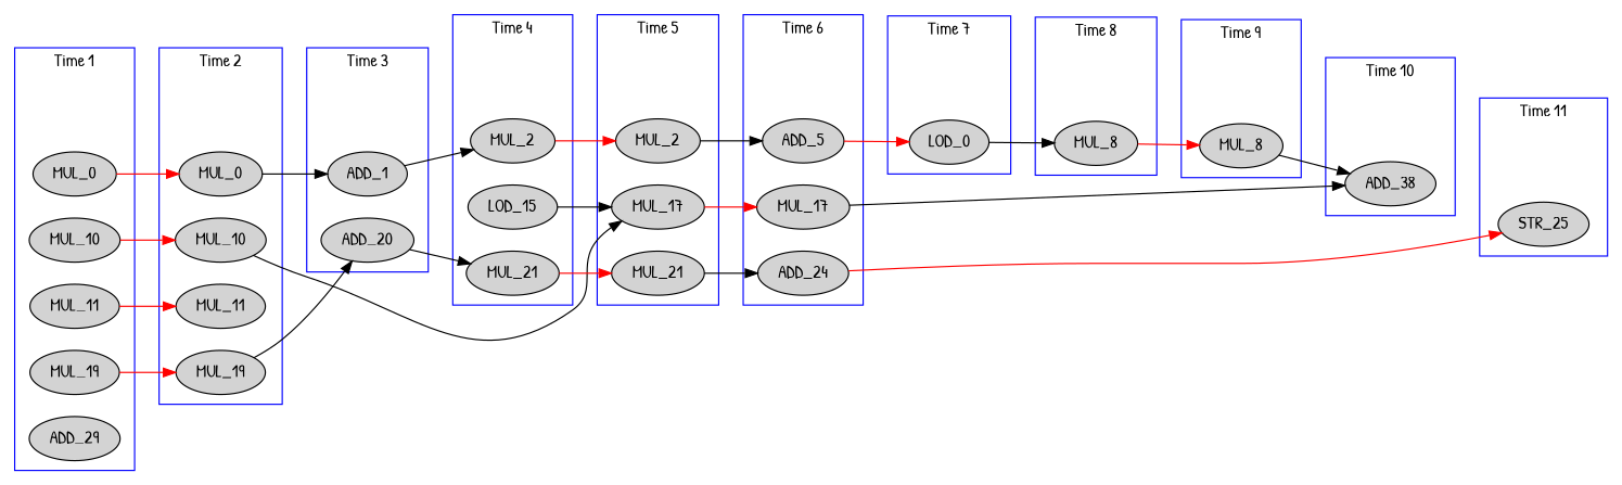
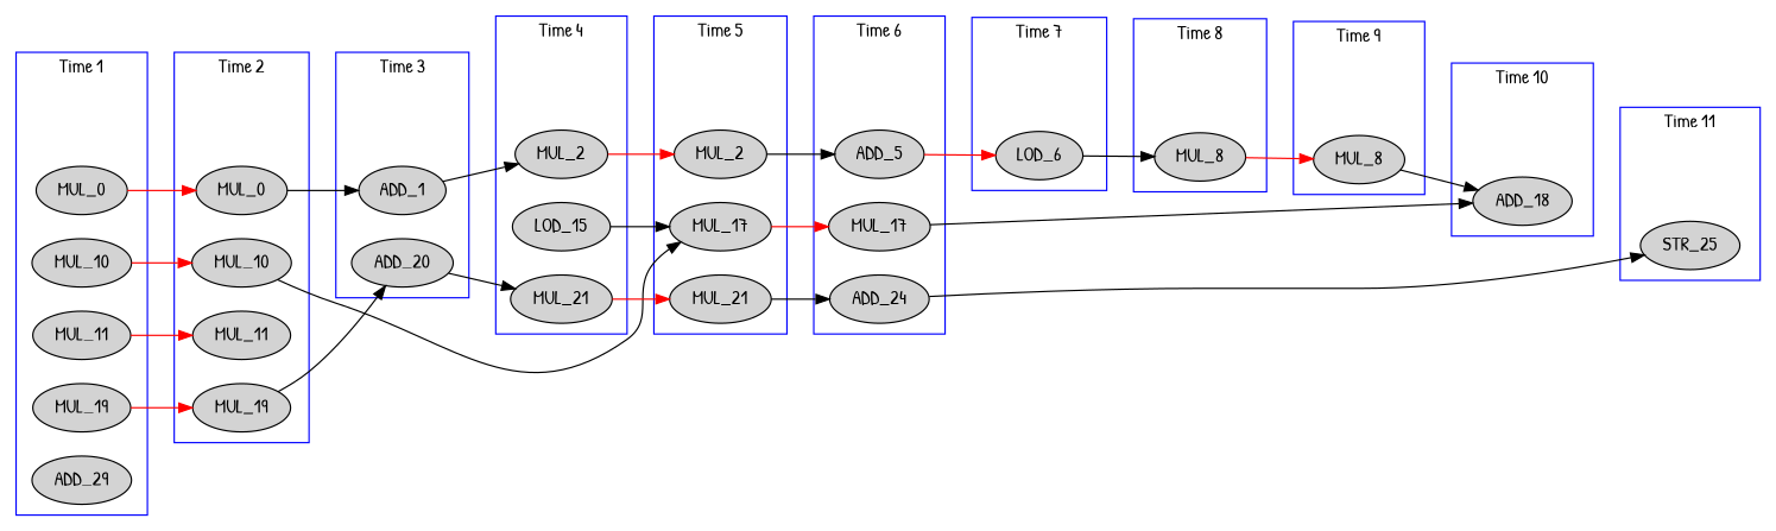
  digraph {
    fontname="Patrick Hand"
    newrank=true
    rankdir=LR
    node [fontname="Patrick Hand" style=filled]
    edge [fontname="Patrick Hand"]
    pseudo_1 [style=invis]
    n2 [label=MUL_0]
    n3 [label=MUL_10]
    n4 [label=MUL_11]
    n5 [label=MUL_19]
    ADD_29
    pseudo_2 [style=invis]
    n8 [label=MUL_0]
    n9 [label=MUL_10]
    n10 [label=MUL_11]
    n11 [label=MUL_19]
    pseudo_3 [style=invis]
    ADD_1
    ADD_20
    pseudo_4 [style=invis]
    n16 [label=MUL_2]
    LOD_15
    n18 [label=MUL_21]
    pseudo_5 [style=invis]
    n20 [label=MUL_2]
    n21 [label=MUL_17]
    n22 [label=MUL_21]
    pseudo_6 [style=invis]
    ADD_5
    n25 [label=MUL_17]
    ADD_24
    pseudo_7 [style=invis]
-   LOD_6 [label=LOD_0]
+   LOD_6
    pseudo_8 [style=invis]
    n30 [label=MUL_8]
    pseudo_9 [style=invis]
    n32 [label=MUL_8]
    pseudo_10 [style=invis]
-   ADD_18 [label=ADD_38]
+   ADD_18
    pseudo_11 [style=invis]
    STR_25
    subgraph cluster_1 {
      color=blue
      label="Time 1"
      rank=same
      pseudo_1
      n2
      n3
      n4
      n5
      ADD_29
    }
    subgraph cluster_2 {
      color=blue
      label="Time 2"
      rank=same
      pseudo_2
      n8
      n9
      n10
      n11
    }
    subgraph cluster_3 {
      color=blue
      label="Time 3"
      rank=same
      pseudo_3
      ADD_1
      ADD_20
    }
    subgraph cluster_4 {
      color=blue
      label="Time 4"
      rank=same
      pseudo_4
      n16
      LOD_15
      n18
    }
    subgraph cluster_5 {
      color=blue
      label="Time 5"
      rank=same
      pseudo_5
      n20
      n21
      n22
    }
    subgraph cluster_6 {
      color=blue
      label="Time 6"
      rank=same
      pseudo_6
      ADD_5
      n25
      ADD_24
    }
    subgraph cluster_7 {
      color=blue
      label="Time 7"
      rank=same
      pseudo_7
      LOD_6
    }
    subgraph cluster_8 {
      color=blue
      label="Time 8"
      rank=same
      pseudo_8
      n30
    }
    subgraph cluster_9 {
      color=blue
      label="Time 9"
      rank=same
      pseudo_9
      n32
    }
    subgraph cluster_10 {
      color=blue
      label="Time 10"
      rank=same
      pseudo_10
      ADD_18
    }
    subgraph cluster_11 {
      color=blue
      label="Time 11"
      rank=same
      pseudo_11
      STR_25
    }
    pseudo_1 -> pseudo_2 [style=invis]
    n2 -> n8 [color=red]
    n3 -> n9 [color=red]
    n4 -> n10 [color=red]
    n5 -> n11 [color=red]
    pseudo_2 -> pseudo_3 [style=invis]
    n8 -> ADD_1
    n9 -> n21
    n11 -> ADD_20
    pseudo_3 -> pseudo_4 [style=invis]
    ADD_1 -> n16
    ADD_20 -> n18
    pseudo_4 -> pseudo_5 [style=invis]
    n16 -> n20 [color=red]
    LOD_15 -> n21
    n18 -> n22 [color=red]
    pseudo_5 -> pseudo_6 [style=invis]
    n20 -> ADD_5
    n21 -> n25 [color=red]
    n22 -> ADD_24
    pseudo_6 -> pseudo_7 [style=invis]
    ADD_5 -> LOD_6 [color=red]
    n25 -> ADD_18
-   ADD_24 -> STR_25 [color=red]
+   ADD_24 -> STR_25
    pseudo_7 -> pseudo_8 [style=invis]
    LOD_6 -> n30
    pseudo_8 -> pseudo_9 [style=invis]
    n30 -> n32 [color=red]
    pseudo_9 -> pseudo_10 [style=invis]
    n32 -> ADD_18
    pseudo_10 -> pseudo_11 [style=invis]
  }
